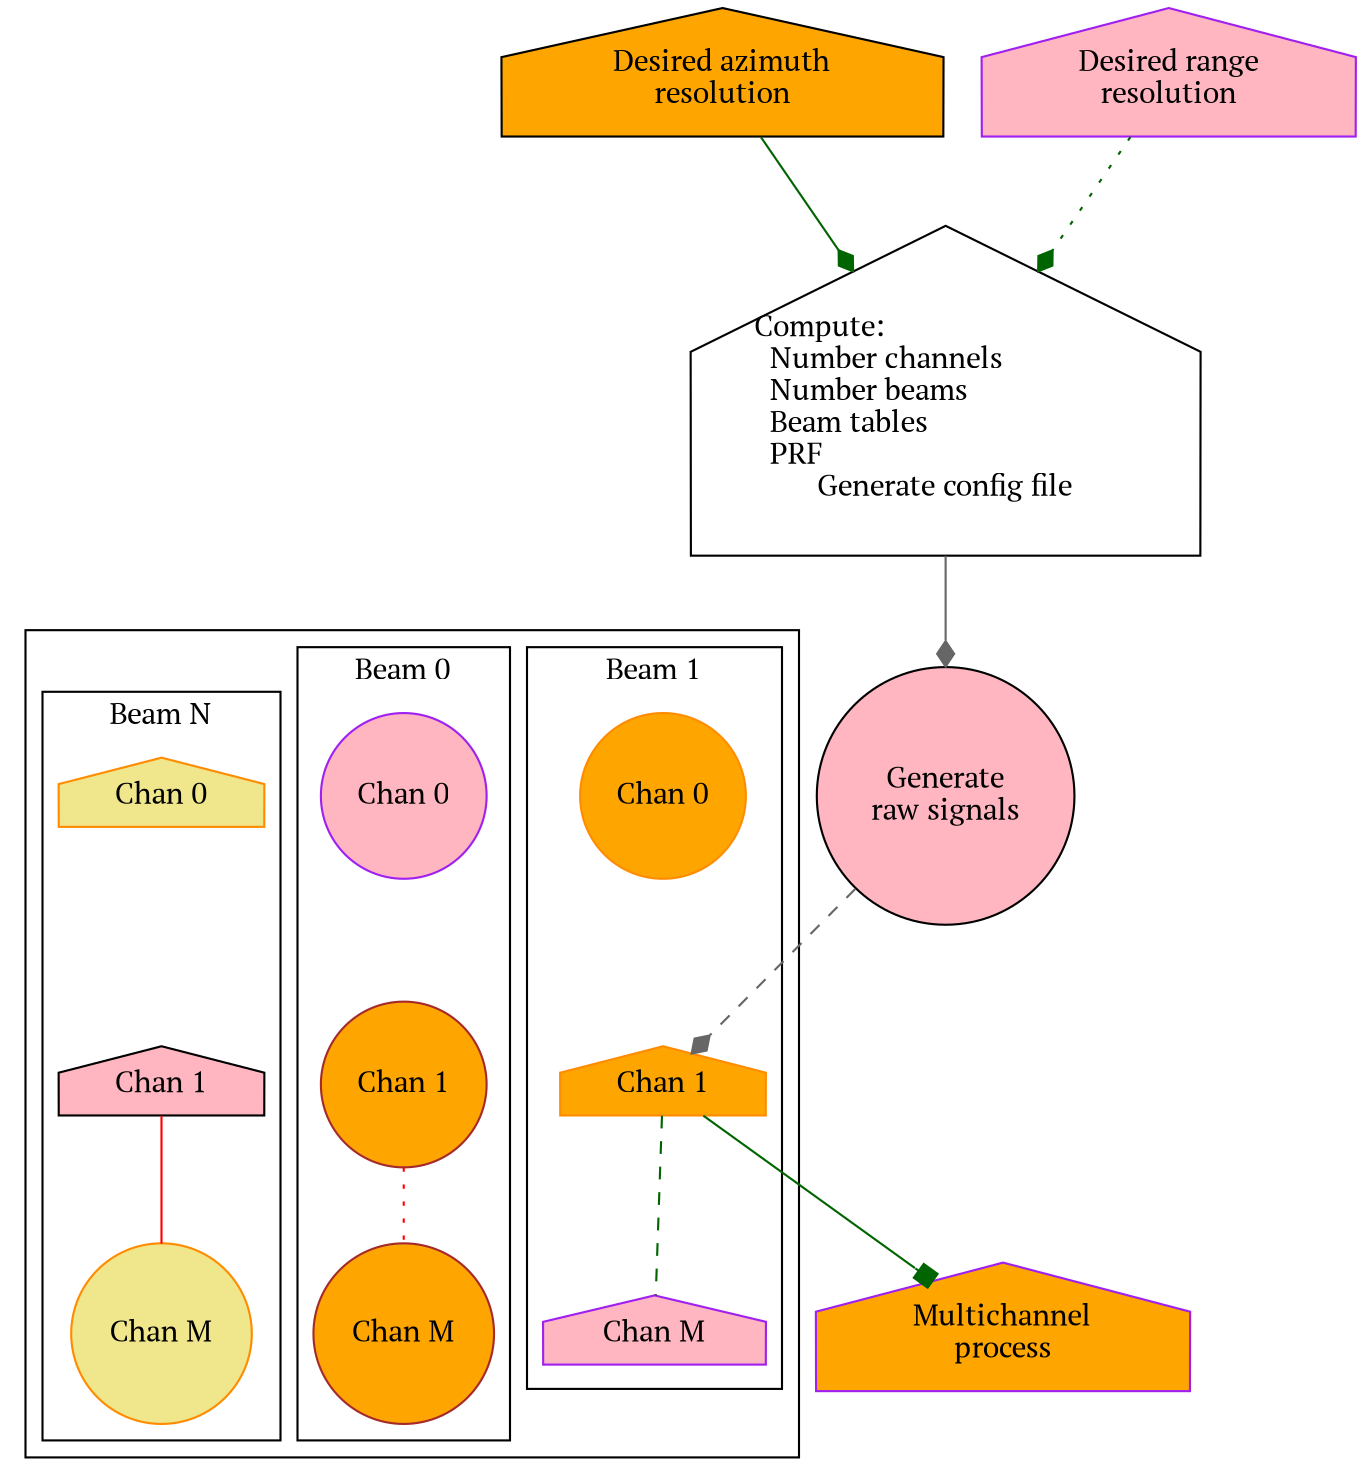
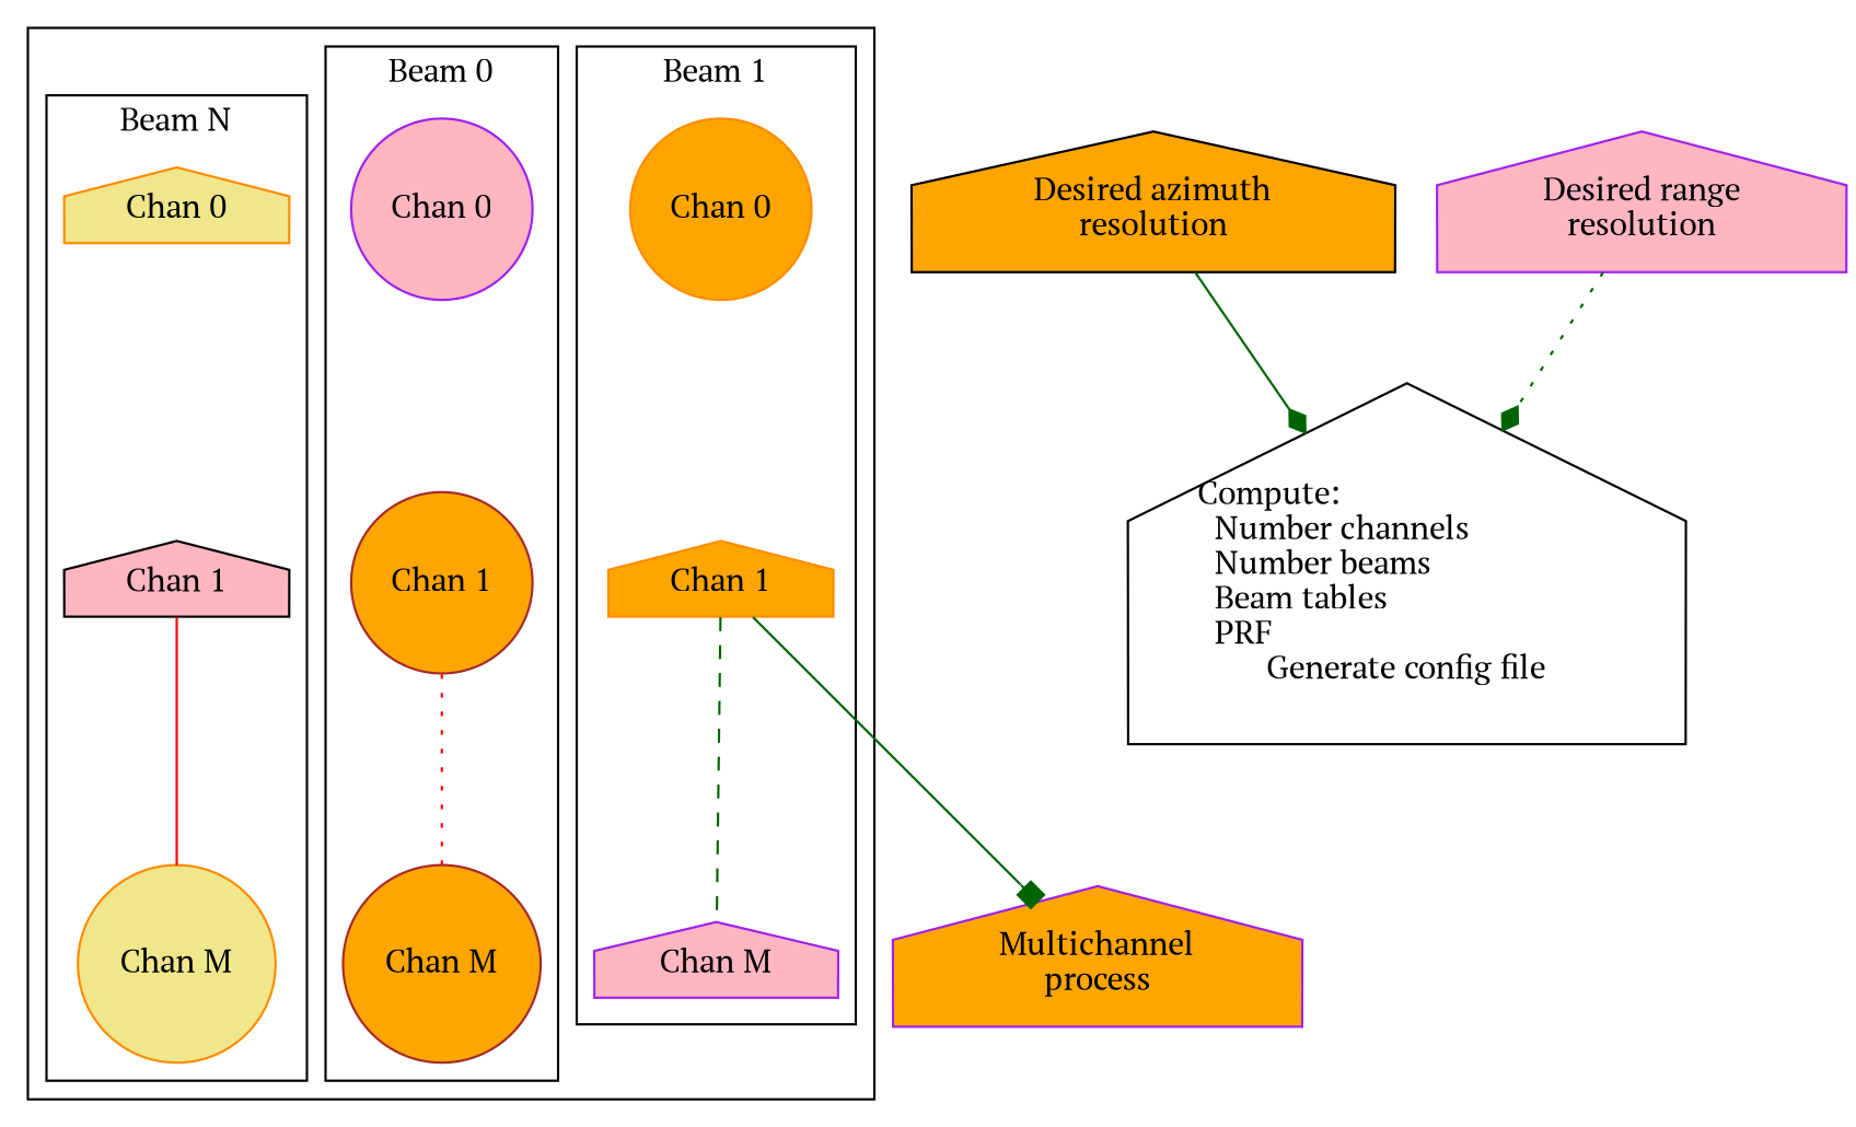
  digraph {
    fontname="PT Serif"
    node [color=purple fillcolor=orange fontname="PT Serif" shape=house style=filled]
    edge [dir=none fontname="PT Serif" style=solid color=darkgreen]
    n1 [fillcolor=lightpink label="Chan 0" shape=circle]
    n2 [color=brown label="Chan 1" shape=circle]
    n3 [color=brown label="Chan M" shape=circle]
    n4 [color=darkorange label="Chan 0" shape=circle]
    n5 [color=darkorange label="Chan 1"]
    n6 [fillcolor=lightpink label="Chan M"]
    n7 [color=darkorange fillcolor=khaki label="Chan 0"]
    n8 [color=black fillcolor=lightpink label="Chan 1"]
    n9 [color=darkorange fillcolor=khaki label="Chan M" shape=circle]
    n10 [label="Multichannel\nprocess"]
    n11 [color=black label="Desired azimuth\nresolution"]
    n12 [align=left color=black fillcolor=white label="Compute:\l  Number channels\l  Number beams\l  Beam tables\l  PRF\lGenerate config file"]
-   n13 [color=black fillcolor=lightpink label="Generate\nraw signals" shape=circle]
    n14 [fillcolor=lightpink label="Desired range\nresolution"]
    subgraph cluster_1 {
      rankdir=LR
      subgraph cluster_2 {
        label="Beam 0"
        rankdir=LR
        n1
        n2
        n3
      }
      subgraph cluster_3 {
        label="Beam 1"
        rankdir=LR
        n4
        n5
        n6
      }
      subgraph cluster_4 {
        label="Beam N"
        rankdir=LR
        n7
        n8
        n9
      }
    }
    n1 -> n2 [style=invis color=""]
    n2 -> n3 [color=red style=dotted]
    n4 -> n5 [style=invis color=""]
    n5 -> n6 [style=dashed]
    n5 -> n10 [arrowhead=box dir=""]
    n7 -> n8 [style=invis color=""]
    n8 -> n9 [color=red]
    n11 -> n12 [arrowhead=diamond dir=""]
-   n12 -> n13 [arrowhead=diamond color=gray40 dir=""]
-   n13 -> n5 [arrowhead=diamond color=gray40 style=dashed dir=""]
    n14 -> n12 [arrowhead=diamond style=dotted dir=""]
  }
